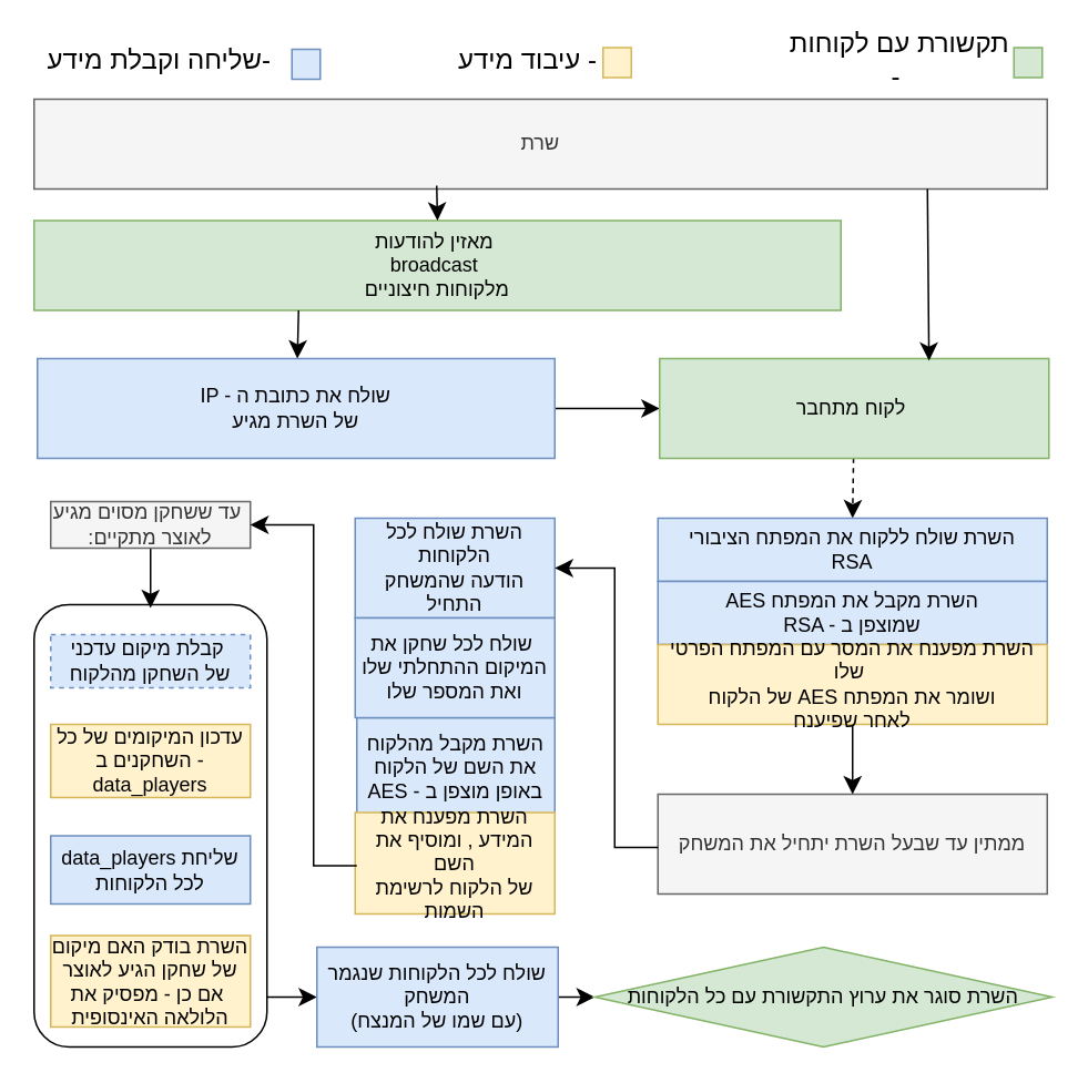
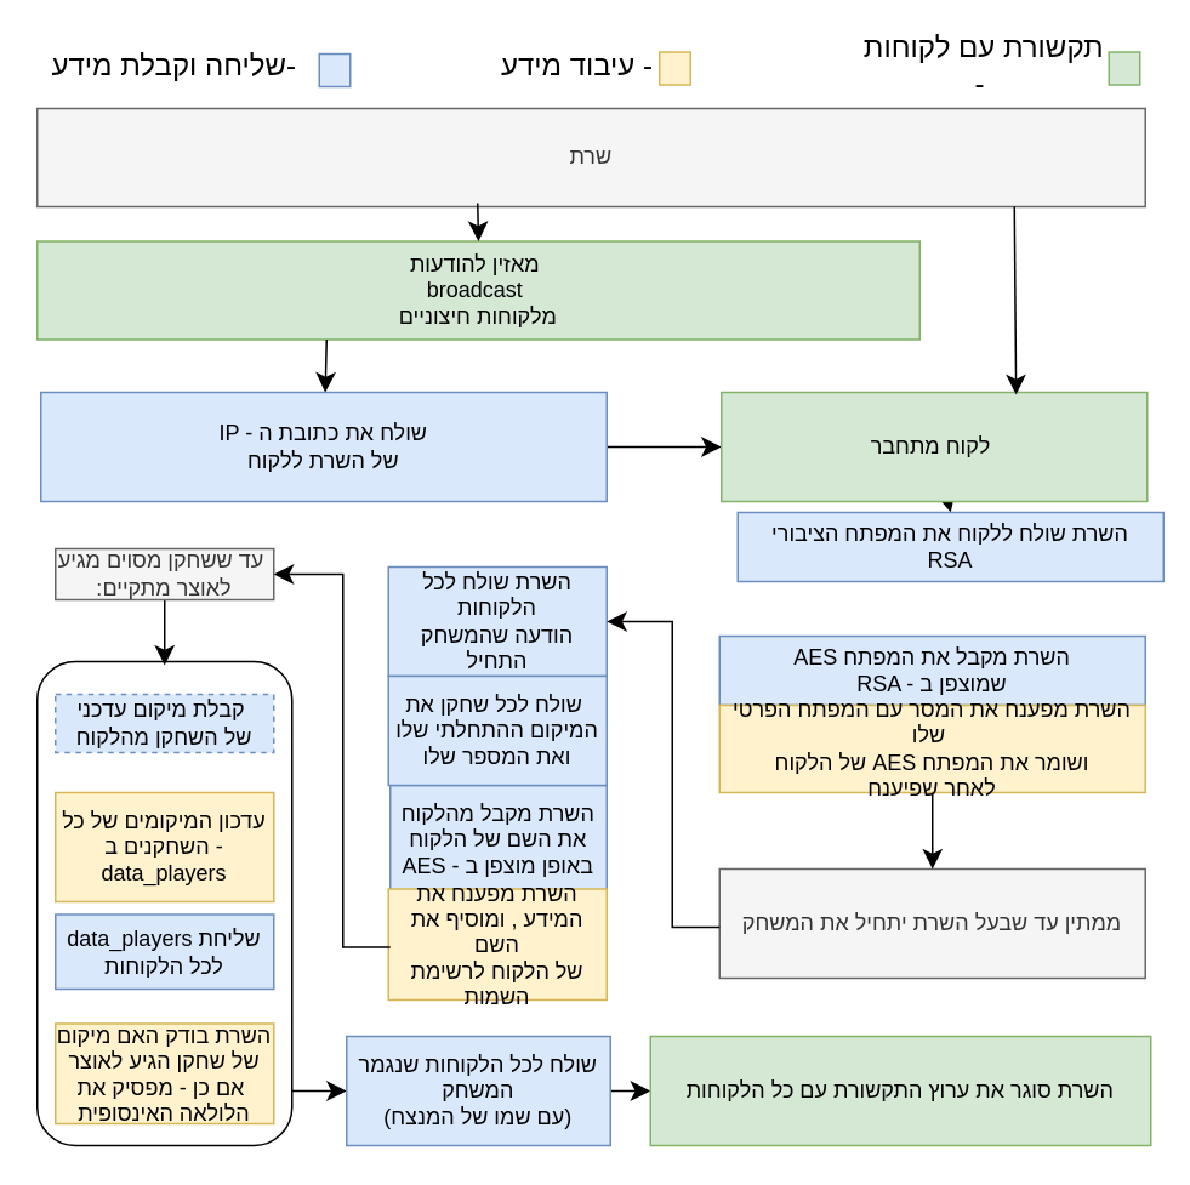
  <mxCell id="0" />
  <mxCell id="1" parent="0" />
  <mxCell id="2" value="שרת" style="rounded=0;whiteSpace=wrap;html=1;fillColor=#f5f5f5;fontColor=#333333;strokeColor=#666666;" vertex="1" parent="1"><mxGeometry x="20" y="59" width="609" height="54" as="geometry" /></mxCell>
  <mxCell id="3" value="מאזין להודעות&amp;nbsp;&lt;br&gt;broadcast&amp;nbsp;&lt;div&gt;מלקוחות חיצוניים&lt;/div&gt;" style="rounded=0;whiteSpace=wrap;html=1;fillColor=#d5e8d4;strokeColor=#82b366;" vertex="1" parent="1"><mxGeometry x="20" y="132" width="485" height="54" as="geometry" /></mxCell>
  <mxCell id="4" value="" style="edgeStyle=none;curved=1;rounded=0;orthogonalLoop=1;jettySize=auto;html=1;fontSize=12;startSize=8;endSize=8;" edge="1" parent="1" source="5" target="7"><mxGeometry relative="1" as="geometry" /></mxCell>
- <mxCell id="5" value="IP - שולח את כתובת ה&lt;div&gt;של השרת מגיע&lt;/div&gt;" style="rounded=0;whiteSpace=wrap;html=1;fillColor=#dae8fc;strokeColor=#6c8ebf;" vertex="1" parent="1"><mxGeometry x="22" y="215" width="311" height="60" as="geometry" /></mxCell>
+ <mxCell id="5" value="IP - שולח את כתובת ה&lt;div&gt;של השרת ללקוח&lt;/div&gt;" style="rounded=0;whiteSpace=wrap;html=1;fillColor=#dae8fc;strokeColor=#6c8ebf;" vertex="1" parent="1"><mxGeometry x="22" y="215" width="311" height="60" as="geometry" /></mxCell>
  <mxCell id="6" value="" style="edgeStyle=none;curved=1;rounded=0;orthogonalLoop=1;jettySize=auto;html=1;fontSize=12;startSize=8;endSize=8;entryX=0.5;entryY=0;entryDx=0;entryDy=0;dashed=1;" edge="1" parent="1" source="7" target="9"><mxGeometry relative="1" as="geometry" /></mxCell>
  <mxCell id="7" value="לקוח מתחבר&amp;nbsp;" style="rounded=0;whiteSpace=wrap;html=1;fillColor=#d5e8d4;strokeColor=#82b366;" vertex="1" parent="1"><mxGeometry x="396" y="215" width="234" height="60" as="geometry" /></mxCell>
  <mxCell id="8" value="ממתין עד שבעל השרת יתחיל את המשחק" style="rounded=0;whiteSpace=wrap;html=1;fillColor=#f5f5f5;fontColor=#333333;strokeColor=#666666;" vertex="1" parent="1"><mxGeometry x="395" y="477" width="234" height="60" as="geometry" /></mxCell>
- <mxCell id="9" value="השרת שולח ללקוח את המפתח הציבורי&lt;br&gt;RSA" style="rounded=0;whiteSpace=wrap;html=1;fillColor=#dae8fc;strokeColor=#6c8ebf;" vertex="1" parent="1"><mxGeometry x="395" y="311" width="234" height="38" as="geometry" /></mxCell>
+ <mxCell id="9" value="השרת שולח ללקוח את המפתח הציבורי&lt;br&gt;RSA" style="rounded=0;whiteSpace=wrap;html=1;fillColor=#dae8fc;strokeColor=#6c8ebf;" vertex="1" parent="1"><mxGeometry x="405" y="281" width="234" height="38" as="geometry" /></mxCell>
  <mxCell id="10" value="AES השרת מקבל את המפתח&lt;br&gt;RSA - שמוצפן ב" style="rounded=0;whiteSpace=wrap;html=1;fillColor=#dae8fc;strokeColor=#6c8ebf;" vertex="1" parent="1"><mxGeometry x="395" y="349" width="234" height="38" as="geometry" /></mxCell>
  <mxCell id="11" value="" style="edgeStyle=none;curved=1;rounded=0;orthogonalLoop=1;jettySize=auto;html=1;fontSize=12;startSize=8;endSize=8;" edge="1" parent="1" source="12" target="8"><mxGeometry relative="1" as="geometry" /></mxCell>
  <mxCell id="12" value="השרת מפענח את המסר עם המפתח הפרטי שלו&amp;nbsp;&lt;br&gt;של הלקוח AES ושומר את המפתח&lt;br&gt;לאחר שפיענח" style="rounded=0;whiteSpace=wrap;html=1;fillColor=#fff2cc;strokeColor=#d6b656;" vertex="1" parent="1"><mxGeometry x="395" y="387" width="234" height="48" as="geometry" /></mxCell>
  <mxCell id="13" value="השרת מקבל מהלקוח את השם של הלקוח&lt;br&gt;AES - באופן מוצפן ב" style="rounded=0;whiteSpace=wrap;html=1;fillColor=#dae8fc;strokeColor=#6c8ebf;" vertex="1" parent="1"><mxGeometry x="214" y="431" width="119" height="60" as="geometry" /></mxCell>
  <mxCell id="14" value="השרת מפענח את המידע , ומוסיף את השם&lt;br&gt;של הלקוח לרשימת השמות" style="rounded=0;whiteSpace=wrap;html=1;fillColor=#fff2cc;strokeColor=#d6b656;" vertex="1" parent="1"><mxGeometry x="213" y="488" width="120" height="61" as="geometry" /></mxCell>
  <mxCell id="15" value="השרת שולח לכל הלקוחות&lt;br&gt;הודעה שהמשחק התחיל" style="rounded=0;whiteSpace=wrap;html=1;fillColor=#dae8fc;strokeColor=#6c8ebf;" vertex="1" parent="1"><mxGeometry x="213" y="311" width="120" height="60" as="geometry" /></mxCell>
  <mxCell id="16" value="שולח לכל שחקן את&amp;nbsp;&lt;br&gt;המיקום ההתחלתי שלו&lt;br&gt;ואת המספר שלו" style="rounded=0;whiteSpace=wrap;html=1;fillColor=#dae8fc;strokeColor=#6c8ebf;" vertex="1" parent="1"><mxGeometry x="213" y="371" width="120" height="60" as="geometry" /></mxCell>
  <mxCell id="17" value="" style="endArrow=classic;html=1;rounded=0;fontSize=12;startSize=8;endSize=8;curved=1;entryX=0.692;entryY=0.021;entryDx=0;entryDy=0;entryPerimeter=0;" edge="1" parent="1" target="7"><mxGeometry width="50" height="50" relative="1" as="geometry"><mxPoint x="557" y="113" as="sourcePoint" /><mxPoint x="607" y="63" as="targetPoint" /></mxGeometry></mxCell>
  <mxCell id="18" value="" style="endArrow=classic;html=1;rounded=0;fontSize=12;startSize=8;endSize=8;curved=1;entryX=0.5;entryY=0;entryDx=0;entryDy=0;" edge="1" parent="1" target="3"><mxGeometry width="50" height="50" relative="1" as="geometry"><mxPoint x="262" y="111" as="sourcePoint" /><mxPoint x="318" y="64" as="targetPoint" /></mxGeometry></mxCell>
  <mxCell id="19" value="" style="endArrow=classic;html=1;rounded=0;fontSize=12;startSize=8;endSize=8;curved=1;" edge="1" parent="1" target="5"><mxGeometry width="50" height="50" relative="1" as="geometry"><mxPoint x="179" y="186" as="sourcePoint" /><mxPoint x="229" y="136" as="targetPoint" /></mxGeometry></mxCell>
  <mxCell id="20" value="" style="rounded=1;whiteSpace=wrap;html=1;" vertex="1" parent="1"><mxGeometry x="20" y="363" width="140" height="266" as="geometry" /></mxCell>
  <mxCell id="21" value="" style="edgeStyle=none;curved=1;rounded=0;orthogonalLoop=1;jettySize=auto;html=1;fontSize=12;startSize=8;endSize=8;" edge="1" parent="1" source="22"><mxGeometry relative="1" as="geometry"><mxPoint x="90" y="365" as="targetPoint" /></mxGeometry></mxCell>
  <mxCell id="22" value="עד ששחקן מסוים מגיע&amp;nbsp;&lt;div&gt;:לאוצר מתקיים&lt;/div&gt;" style="rounded=0;whiteSpace=wrap;html=1;fillColor=#f5f5f5;fontColor=#333333;strokeColor=#666666;" vertex="1" parent="1"><mxGeometry x="30" y="301" width="120" height="28" as="geometry" /></mxCell>
  <mxCell id="23" value="קבלת מיקום עדכני&amp;nbsp;&lt;br&gt;של השחקן מהלקוח" style="rounded=0;whiteSpace=wrap;html=1;fillColor=#dae8fc;strokeColor=#6c8ebf;dashed=1;" vertex="1" parent="1"><mxGeometry x="30" y="381" width="120" height="32" as="geometry" /></mxCell>
- <mxCell id="24" value="עדכון המיקומים של כל השחקנים ב -&lt;br&gt;data_players" style="rounded=0;whiteSpace=wrap;html=1;fillColor=#fff2cc;strokeColor=#d6b656;" vertex="1" parent="1"><mxGeometry x="30" y="435" width="120" height="44" as="geometry" /></mxCell>
+ <mxCell id="24" value="עדכון המיקומים של כל השחקנים ב -&lt;br&gt;data_players" style="rounded=0;whiteSpace=wrap;html=1;fillColor=#fff2cc;strokeColor=#d6b656;" vertex="1" parent="1"><mxGeometry x="30" y="435" width="120" height="60" as="geometry" /></mxCell>
  <mxCell id="25" value="data_players שליחת&lt;br&gt;לכל הלקוחות" style="rounded=0;whiteSpace=wrap;html=1;fillColor=#dae8fc;strokeColor=#6c8ebf;" vertex="1" parent="1"><mxGeometry x="30" y="502" width="120" height="41" as="geometry" /></mxCell>
  <mxCell id="26" style="edgeStyle=none;curved=1;rounded=0;orthogonalLoop=1;jettySize=auto;html=1;exitX=0.5;exitY=1;exitDx=0;exitDy=0;fontSize=12;startSize=8;endSize=8;" edge="1" parent="1" source="20" target="20"><mxGeometry relative="1" as="geometry" /></mxCell>
  <mxCell id="27" style="edgeStyle=none;curved=1;rounded=0;orthogonalLoop=1;jettySize=auto;html=1;exitX=0.5;exitY=0;exitDx=0;exitDy=0;fontSize=12;startSize=8;endSize=8;" edge="1" parent="1" source="20" target="20"><mxGeometry relative="1" as="geometry" /></mxCell>
  <mxCell id="28" value="" style="edgeStyle=elbowEdgeStyle;elbow=horizontal;endArrow=classic;html=1;curved=0;rounded=0;endSize=8;startSize=8;fontSize=12;entryX=1;entryY=0.5;entryDx=0;entryDy=0;" edge="1" parent="1" target="15"><mxGeometry width="50" height="50" relative="1" as="geometry"><mxPoint x="395" y="509" as="sourcePoint" /><mxPoint x="445" y="459" as="targetPoint" /><Array as="points"><mxPoint x="369" y="480" /></Array></mxGeometry></mxCell>
  <mxCell id="29" value="" style="edgeStyle=elbowEdgeStyle;elbow=horizontal;endArrow=classic;html=1;curved=0;rounded=0;endSize=8;startSize=8;fontSize=12;entryX=1;entryY=0.5;entryDx=0;entryDy=0;" edge="1" parent="1" target="22"><mxGeometry width="50" height="50" relative="1" as="geometry"><mxPoint x="214" y="520" as="sourcePoint" /><mxPoint x="264" y="470" as="targetPoint" /><Array as="points"><mxPoint x="188" y="491" /></Array></mxGeometry></mxCell>
  <mxCell id="30" value="" style="edgeStyle=none;curved=1;rounded=0;orthogonalLoop=1;jettySize=auto;html=1;fontSize=12;startSize=8;endSize=8;" edge="1" parent="1" target="33"><mxGeometry relative="1" as="geometry"><mxPoint x="160" y="599" as="sourcePoint" /></mxGeometry></mxCell>
  <mxCell id="31" value="השרת בודק האם מיקום של שחקן הגיע לאוצר&lt;br&gt;אם כן - מפסיק את&amp;nbsp;&lt;br&gt;הלולאה האינסופית" style="rounded=0;whiteSpace=wrap;html=1;fillColor=#fff2cc;strokeColor=#d6b656;" vertex="1" parent="1"><mxGeometry x="30" y="562" width="120" height="55" as="geometry" /></mxCell>
  <mxCell id="32" value="" style="edgeStyle=none;curved=1;rounded=0;orthogonalLoop=1;jettySize=auto;html=1;fontSize=12;startSize=8;endSize=8;" edge="1" parent="1" source="33" target="34"><mxGeometry relative="1" as="geometry" /></mxCell>
  <mxCell id="33" value="שולח לכל הלקוחות שנגמר המשחק&lt;br&gt;(עם שמו של המנצח)" style="rounded=0;whiteSpace=wrap;html=1;fillColor=#dae8fc;strokeColor=#6c8ebf;" vertex="1" parent="1"><mxGeometry x="190" y="569" width="145" height="60" as="geometry" /></mxCell>
- <mxCell id="34" value="השרת סוגר את ערוץ התקשורת עם כל הלקוחות" style="rhombus;whiteSpace=wrap;html=1;fillColor=#d5e8d4;strokeColor=#82b366;" vertex="1" parent="1"><mxGeometry x="357" y="569" width="275" height="60" as="geometry" /></mxCell>
+ <mxCell id="34" value="השרת סוגר את ערוץ התקשורת עם כל הלקוחות" style="rounded=0;whiteSpace=wrap;html=1;fillColor=#d5e8d4;strokeColor=#82b366;" vertex="1" parent="1"><mxGeometry x="357" y="569" width="275" height="60" as="geometry" /></mxCell>
  <mxCell id="35" value="" style="rounded=0;whiteSpace=wrap;html=1;fillColor=#dae8fc;strokeColor=#6c8ebf;" vertex="1" parent="1"><mxGeometry x="175" y="29" width="17" height="18" as="geometry" /></mxCell>
  <mxCell id="36" value="" style="rounded=0;whiteSpace=wrap;html=1;fillColor=#fff2cc;strokeColor=#d6b656;" vertex="1" parent="1"><mxGeometry x="362" y="28" width="17" height="18" as="geometry" /></mxCell>
  <mxCell id="37" value="" style="rounded=0;whiteSpace=wrap;html=1;fillColor=#d5e8d4;strokeColor=#82b366;" vertex="1" parent="1"><mxGeometry x="609" y="28" width="17" height="18" as="geometry" /></mxCell>
  <mxCell id="38" value="שליחה וקבלת מידע-" style="text;html=1;align=center;verticalAlign=middle;whiteSpace=wrap;rounded=0;fontSize=16;" vertex="1" parent="1"><mxGeometry x="26" y="20" width="139" height="30" as="geometry" /></mxCell>
  <mxCell id="39" value="עיבוד מידע -" style="text;html=1;align=center;verticalAlign=middle;whiteSpace=wrap;rounded=0;fontSize=16;" vertex="1" parent="1"><mxGeometry x="274" y="20" width="86" height="30" as="geometry" /></mxCell>
  <mxCell id="40" value="תקשורת עם לקוחות -&amp;nbsp;" style="text;html=1;align=center;verticalAlign=middle;whiteSpace=wrap;rounded=0;fontSize=16;" vertex="1" parent="1"><mxGeometry x="470" y="20" width="141" height="30" as="geometry" /></mxCell>
